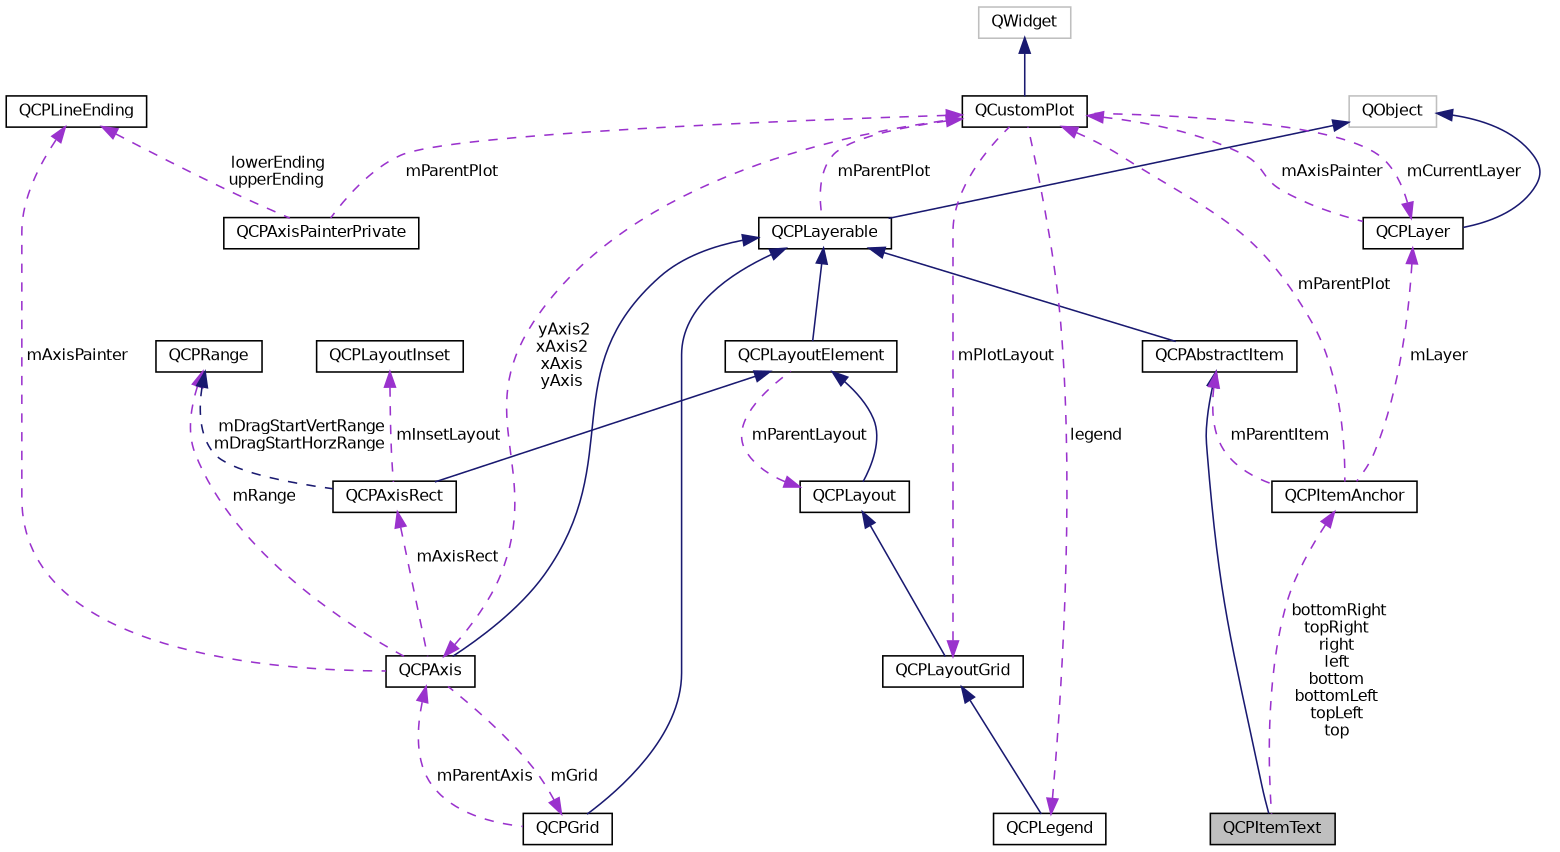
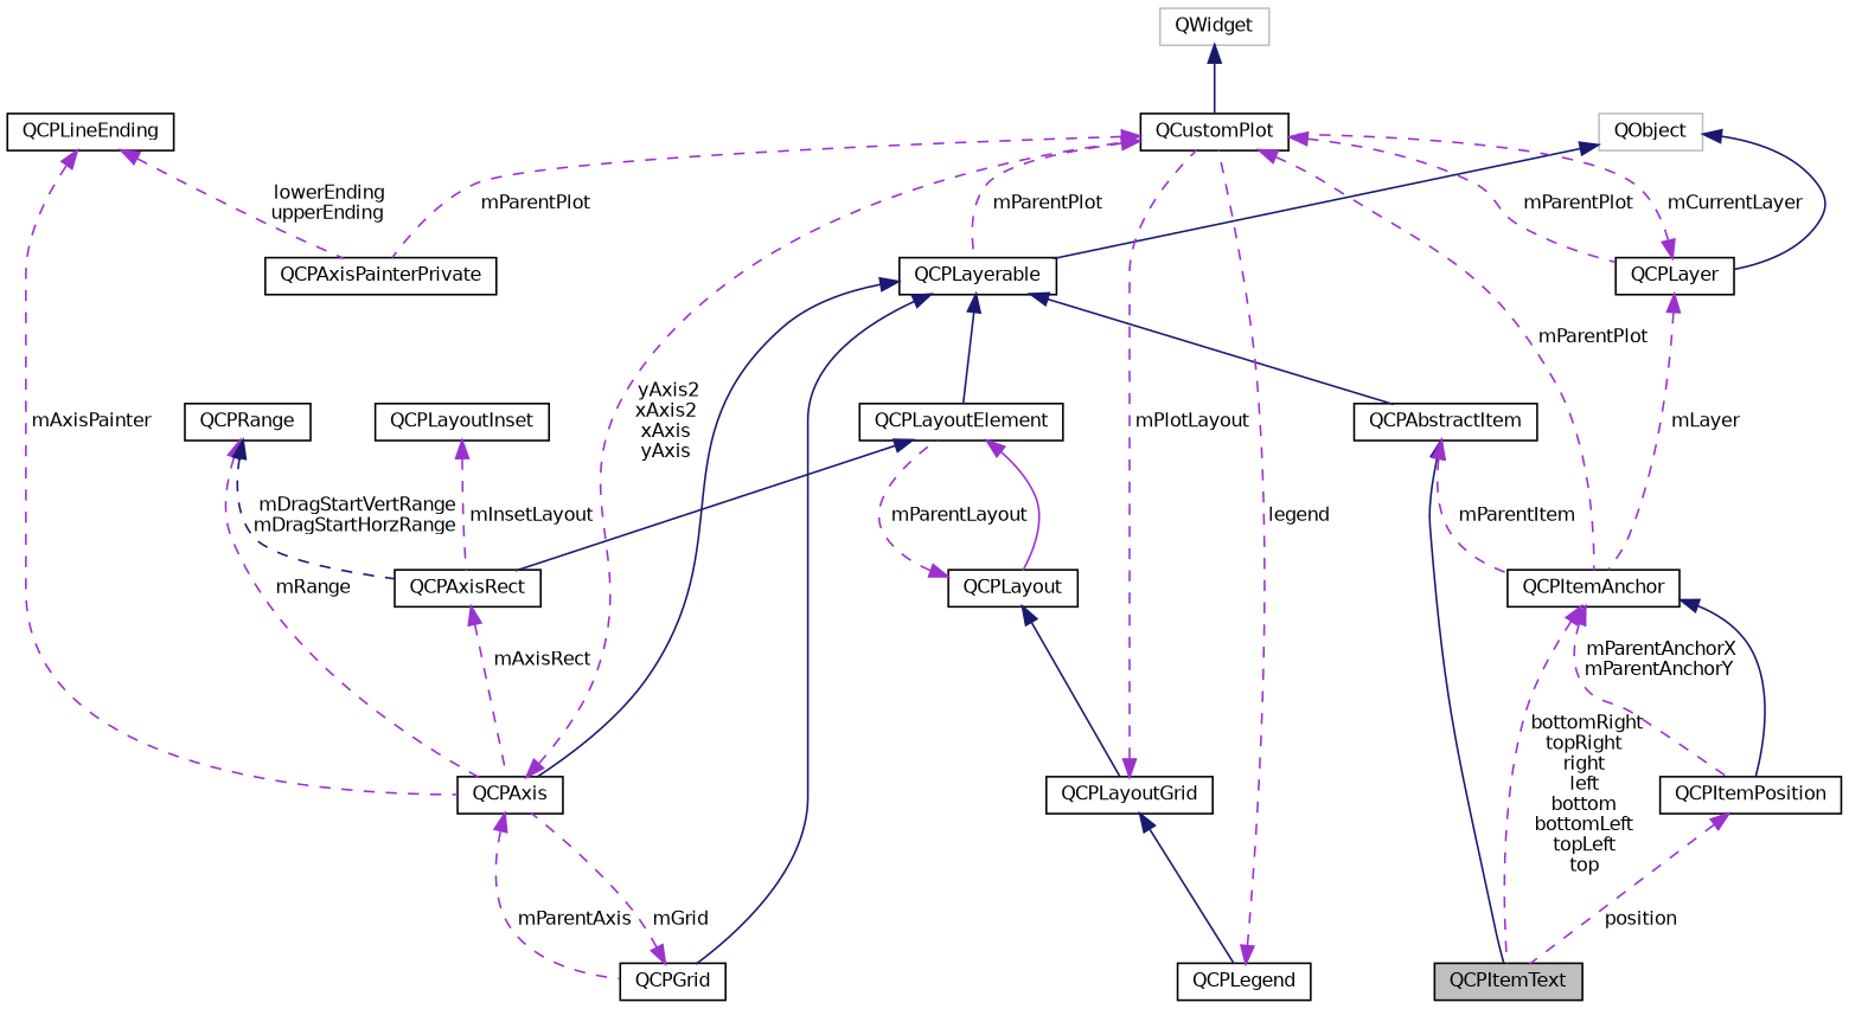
  digraph {
    node [color=black fillcolor=white fontname=Helvetica fontsize=10 shape=record style=filled]
    edge [color=darkorchid3 dir=back fontname=Helvetica fontsize=10 labelfontname=Helvetica labelfontsize=10 style=dashed]
    n1 [fillcolor=grey75 fontcolor=black height=0.2 label=QCPItemText width=0.4]
    n2 [height=0.2 label=QCPAbstractItem width=0.4]
    n3 [height=0.2 label=QCPItemAnchor width=0.4]
+   n4 [height=0.2 label=QCPItemPosition width=0.4]
    n5 [height=0.2 label=QCPLayerable width=0.4]
    n6 [height=0.2 label=QCPLayoutElement width=0.4]
    n7 [height=0.2 label=QCPAxis width=0.4]
    n8 [height=0.2 label=QCPGrid width=0.4]
    n9 [height=0.2 label=QCPLayout width=0.4]
    n10 [height=0.2 label=QCPAxisRect width=0.4]
    n11 [height=0.2 label=QCustomPlot width=0.4]
    n12 [color=grey75 height=0.2 label=QObject width=0.4]
    n13 [height=0.2 label=QCPLayer width=0.4]
    n14 [height=0.2 label=QCPAxisPainterPrivate width=0.4]
    n15 [color=grey75 height=0.2 label=QWidget width=0.4]
    n16 [height=0.2 label=QCPLayoutGrid width=0.4]
    n17 [height=0.2 label=QCPLegend width=0.4]
    n18 [height=0.2 label=QCPLayoutInset width=0.4]
    n19 [height=0.2 label=QCPRange width=0.4]
    n20 [height=0.2 label=QCPLineEnding width=0.4]
    n2 -> n1 [color=midnightblue style=solid]
    n2 -> n3 [label=" mParentItem"]
    n3 -> n1 [label=" bottomRight\ntopRight\nright\nleft\nbottom\nbottomLeft\ntopLeft\ntop"]
+   n3 -> n4 [color=midnightblue style=solid]
+   n3 -> n4 [label=" mParentAnchorX\nmParentAnchorY"]
+   n4 -> n1 [label=" position"]
    n5 -> n2 [color=midnightblue style=solid]
    n5 -> n6 [color=midnightblue style=solid]
    n5 -> n7 [color=midnightblue style=solid]
    n5 -> n8 [color=midnightblue style=solid]
-   n6 -> n9 [color=midnightblue style=solid]
+   n6 -> n9 [style=solid]
    n6 -> n10 [color=midnightblue style=solid]
    n7 -> n8 [label=" mParentAxis"]
    n7 -> n11 [label=" yAxis2\nxAxis2\nxAxis\nyAxis"]
    n8 -> n7 [label=" mGrid"]
    n9 -> n6 [label=" mParentLayout"]
    n9 -> n16 [color=midnightblue style=solid]
    n10 -> n7 [label=" mAxisRect"]
    n11 -> n3 [label=" mParentPlot"]
    n11 -> n5 [label=" mParentPlot"]
-   n11 -> n13 [label=" mAxisPainter"]
+   n11 -> n13 [label=" mParentPlot"]
    n11 -> n14 [label=" mParentPlot"]
    n12 -> n5 [color=midnightblue style=solid]
    n12 -> n13 [color=midnightblue style=solid]
    n13 -> n3 [label=" mLayer"]
    n13 -> n11 [label=" mCurrentLayer"]
    n15 -> n11 [color=midnightblue style=solid]
    n16 -> n11 [label=" mPlotLayout"]
    n16 -> n17 [color=midnightblue style=solid]
    n17 -> n11 [label=" legend"]
    n18 -> n10 [label=" mInsetLayout"]
    n19 -> n7 [label=" mRange"]
    n19 -> n10 [color=midnightblue label=" mDragStartVertRange\nmDragStartHorzRange"]
    n20 -> n7 [label=" mAxisPainter"]
    n20 -> n14 [label=" lowerEnding\nupperEnding"]
  }
